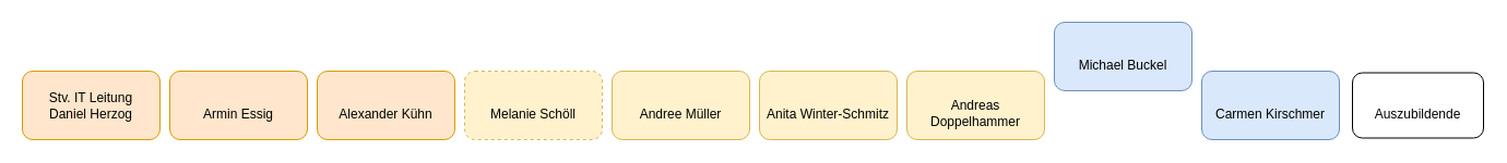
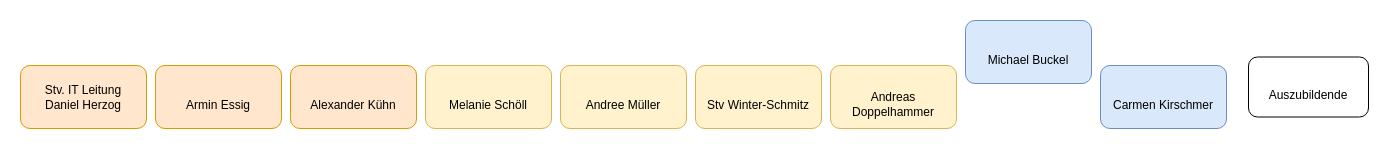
  <mxCell id="0" />
  <mxCell id="1" parent="0" />
  <mxCell id="2" value="Stv. IT Leitung&lt;div&gt;Daniel Herzog&lt;/div&gt;" style="rounded=1;whiteSpace=wrap;html=1;fillColor=#ffe6cc;strokeColor=#d79b00;" parent="1" vertex="1"><mxGeometry x="20" y="65" width="126" height="63" as="geometry" /></mxCell>
  <mxCell id="3" value="&lt;div&gt;&lt;br&gt;&lt;/div&gt;&lt;div&gt;Armin Essig&lt;/div&gt;" style="rounded=1;whiteSpace=wrap;html=1;fillColor=#ffe6cc;strokeColor=#d79b00;" parent="1" vertex="1"><mxGeometry x="155" y="65" width="126" height="63" as="geometry" /></mxCell>
  <mxCell id="4" value="&lt;div&gt;&lt;br&gt;&lt;/div&gt;&lt;div&gt;Alexander Kühn&lt;/div&gt;" style="rounded=1;whiteSpace=wrap;html=1;fillColor=#ffe6cc;strokeColor=#d79b00;" parent="1" vertex="1"><mxGeometry x="290" y="65" width="126" height="63" as="geometry" /></mxCell>
- <mxCell id="5" value="&lt;div&gt;&lt;br&gt;&lt;/div&gt;&lt;div&gt;Anita Winter-Schmitz&lt;/div&gt;" style="rounded=1;whiteSpace=wrap;html=1;fillColor=#fff2cc;strokeColor=#d6b656;" parent="1" vertex="1"><mxGeometry x="695" y="65" width="126" height="63" as="geometry" /></mxCell>
+ <mxCell id="5" value="&lt;div&gt;&lt;br&gt;&lt;/div&gt;&lt;div&gt;Stv Winter-Schmitz&lt;/div&gt;" style="rounded=1;whiteSpace=wrap;html=1;fillColor=#fff2cc;strokeColor=#d6b656;" parent="1" vertex="1"><mxGeometry x="695" y="65" width="126" height="63" as="geometry" /></mxCell>
  <mxCell id="6" value="&lt;div&gt;&lt;br&gt;&lt;/div&gt;&lt;div&gt;Andreas Doppelhammer&lt;/div&gt;" style="rounded=1;whiteSpace=wrap;html=1;fillColor=#fff2cc;strokeColor=#d6b656;" parent="1" vertex="1"><mxGeometry x="830" y="65" width="126" height="63" as="geometry" /></mxCell>
- <mxCell id="7" value="&lt;div&gt;&lt;br&gt;&lt;/div&gt;&lt;div&gt;Melanie Schöll&lt;/div&gt;" style="rounded=1;whiteSpace=wrap;html=1;fillColor=#fff2cc;strokeColor=#d6b656;dashed=1;" parent="1" vertex="1"><mxGeometry x="425" y="65" width="126" height="63" as="geometry" /></mxCell>
+ <mxCell id="7" value="&lt;div&gt;&lt;br&gt;&lt;/div&gt;&lt;div&gt;Melanie Schöll&lt;/div&gt;" style="rounded=1;whiteSpace=wrap;html=1;fillColor=#fff2cc;strokeColor=#d6b656;" parent="1" vertex="1"><mxGeometry x="425" y="65" width="126" height="63" as="geometry" /></mxCell>
  <mxCell id="8" value="&lt;div&gt;&lt;br&gt;&lt;/div&gt;&lt;div&gt;Andree Müller&lt;/div&gt;" style="rounded=1;whiteSpace=wrap;html=1;fillColor=#fff2cc;strokeColor=#d6b656;" parent="1" vertex="1"><mxGeometry x="560" y="65" width="126" height="63" as="geometry" /></mxCell>
  <mxCell id="9" value="&lt;div&gt;&lt;br&gt;&lt;/div&gt;&lt;div&gt;Michael Buckel&lt;/div&gt;" style="rounded=1;whiteSpace=wrap;html=1;fillColor=#dae8fc;strokeColor=#6c8ebf;" parent="1" vertex="1"><mxGeometry x="965" y="20" width="126" height="63" as="geometry" /></mxCell>
  <mxCell id="10" value="&lt;div&gt;&lt;br&gt;&lt;/div&gt;&lt;div&gt;Carmen Kirschmer&lt;/div&gt;" style="rounded=1;whiteSpace=wrap;html=1;fillColor=#dae8fc;strokeColor=#6c8ebf;" parent="1" vertex="1"><mxGeometry x="1100" y="65" width="126" height="63" as="geometry" /></mxCell>
- <mxCell id="11" value="&lt;div&gt;&lt;br&gt;Auszubildende&lt;/div&gt;" style="rounded=1;whiteSpace=wrap;html=1;" parent="1" vertex="1"><mxGeometry x="1238" y="66.5" width="120" height="60" as="geometry" /></mxCell>
+ <mxCell id="11" value="&lt;div&gt;&lt;br&gt;Auszubildende&lt;/div&gt;" style="rounded=1;whiteSpace=wrap;html=1;" parent="1" vertex="1"><mxGeometry x="1248" y="56.5" width="120" height="60" as="geometry" /></mxCell>
